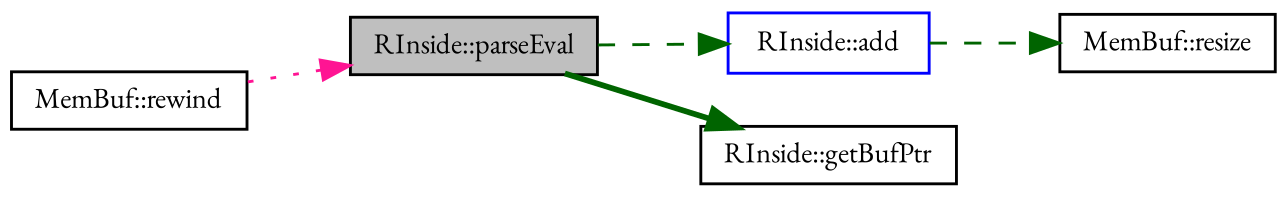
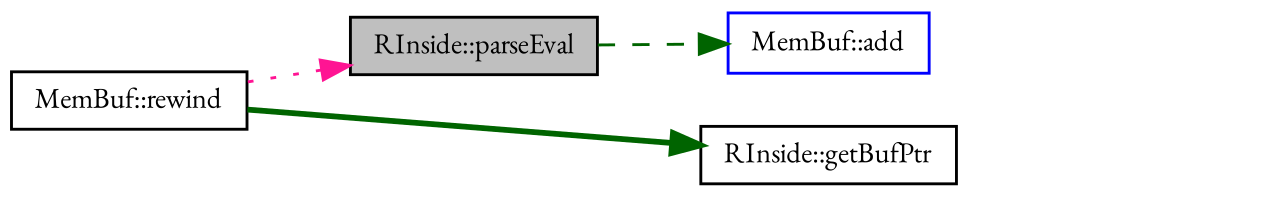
  digraph {
    fontname="EB Garamond"
    rankdir=LR
    node [color=black fontname="EB Garamond" fontsize=10 shape=record]
    edge [color=darkgreen fontname="EB Garamond" fontsize=10 labelfontname=FreeSans labelfontsize=10 style=dashed]
    n1 [fillcolor=grey75 fontcolor=black height=0.2 label="RInside::parseEval" style=filled width=0.4]
-   n2 [color=blue height=0.2 label="RInside::add" width=0.4]
+   n2 [color=blue height=0.2 label="MemBuf::add" width=0.4]
    n3 [height=0.2 label="RInside::getBufPtr" width=0.4]
-   n4 [height=0.2 label="MemBuf::resize" width=0.4]
    n5 [height=0.2 label="MemBuf::rewind" width=0.4]
    n1 -> n2
-   n1 -> n3 [style=bold]
-   n2 -> n4
+   n5 -> n3 [style=bold]
    n5 -> n1 [color=deeppink style=dotted]
  }
